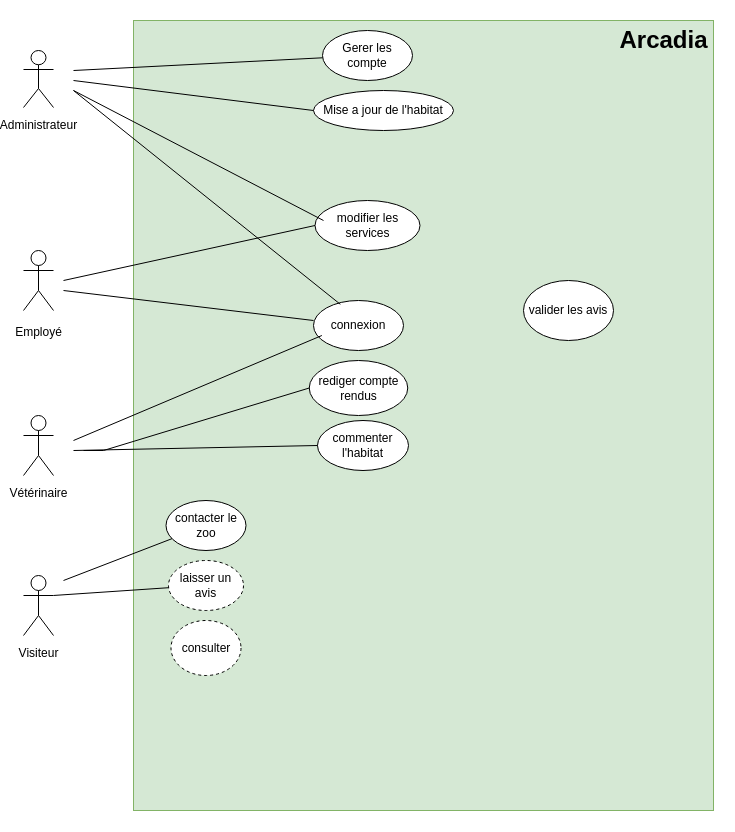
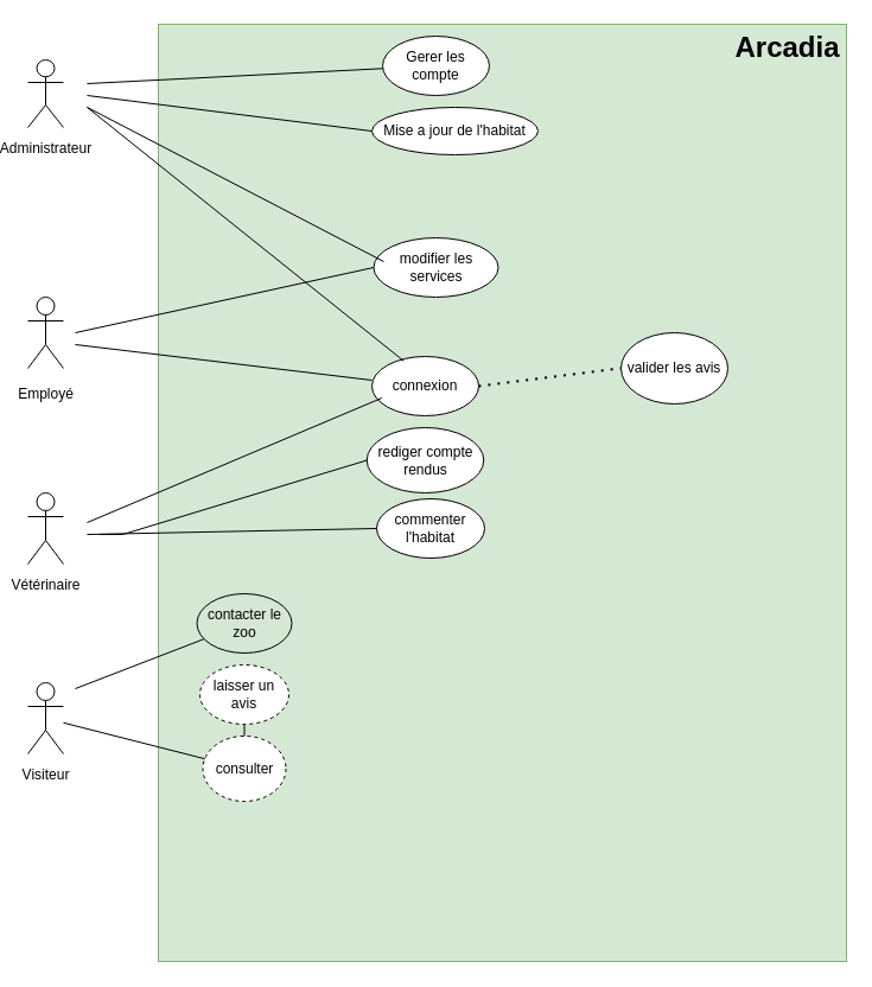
  <mxCell id="0" />
  <mxCell id="1" parent="0" />
  <mxCell id="2" value="" style="rounded=0;whiteSpace=wrap;html=1;fillColor=#d5e8d4;strokeColor=#82b366;" vertex="1" parent="1"><mxGeometry x="130" y="20" width="580" height="790" as="geometry" /></mxCell>
  <mxCell id="3" value="Arcadia" style="text;strokeColor=none;fillColor=none;html=1;fontSize=24;fontStyle=1;verticalAlign=middle;align=center;" vertex="1" parent="1"><mxGeometry x="610" y="20" width="100" height="40" as="geometry" /></mxCell>
  <mxCell id="4" value="consulter" style="ellipse;whiteSpace=wrap;html=1;dashed=1;" vertex="1" parent="1"><mxGeometry x="167.5" y="620" width="70" height="55" as="geometry" /></mxCell>
  <mxCell id="5" value="Administrateur" style="shape=umlActor;verticalLabelPosition=bottom;verticalAlign=top;outlineConnect=0;rotation=0;html=1;spacing=6;" vertex="1" parent="1"><mxGeometry x="20" width="30" height="57" as="geometry" y="50" /></mxCell>
  <mxCell id="6" value="Employé" style="shape=umlActor;verticalLabelPosition=bottom;verticalAlign=top;html=1;outlineConnect=0;spacing=10;" vertex="1" parent="1"><mxGeometry x="20" y="250" width="30" height="60" as="geometry" /></mxCell>
  <mxCell id="7" value="Vétérinaire" style="shape=umlActor;verticalLabelPosition=bottom;verticalAlign=top;html=1;outlineConnect=0;spacing=6;" vertex="1" parent="1"><mxGeometry x="20" y="415" width="30" height="60" as="geometry" /></mxCell>
  <mxCell id="8" value="Visiteur" style="shape=umlActor;verticalLabelPosition=bottom;verticalAlign=top;html=1;outlineConnect=0;spacing=6;" vertex="1" parent="1"><mxGeometry x="20" y="575" width="30" height="60" as="geometry" /></mxCell>
+ <mxCell id="9" value="" style="endArrow=none;html=1;rounded=0;" edge="1" parent="1" source="4" target="8"><mxGeometry width="50" height="50" relative="1" as="geometry"><mxPoint x="340" y="410" as="sourcePoint" /><mxPoint x="390" y="360" as="targetPoint" /><Array as="points" /></mxGeometry></mxCell>
  <mxCell id="10" value="laisser un avis" style="ellipse;whiteSpace=wrap;html=1;dashed=1;" vertex="1" parent="1"><mxGeometry x="165" y="560" width="75" height="50" as="geometry" /></mxCell>
- <mxCell id="11" value="" style="endArrow=none;html=1;rounded=0;entryX=1;entryY=0.333;entryDx=0;entryDy=0;entryPerimeter=0;" edge="1" parent="1" source="10" target="8"><mxGeometry width="50" height="50" relative="1" as="geometry"><mxPoint x="340" y="410" as="sourcePoint" /><mxPoint x="390" y="360" as="targetPoint" /></mxGeometry></mxCell>
- <mxCell id="12" value="contacter le zoo" style="ellipse;whiteSpace=wrap;html=1;" vertex="1" parent="1"><mxGeometry x="162.5" y="500" width="80" height="50" as="geometry" /></mxCell>
+ <mxCell id="11" value="" style="endArrow=none;html=1;rounded=0;" edge="1" parent="1" source="10" target="4"><mxGeometry width="50" height="50" relative="1" as="geometry"><mxPoint x="340" y="410" as="sourcePoint" /><mxPoint x="390" y="360" as="targetPoint" /></mxGeometry></mxCell>
+ <mxCell id="12" value="contacter le zoo" style="ellipse;whiteSpace=wrap;html=1;fillColor=#d5e8d4;" vertex="1" parent="1"><mxGeometry x="162.5" y="500" width="80" height="50" as="geometry" /></mxCell>
  <mxCell id="13" value="" style="endArrow=none;html=1;rounded=0;" edge="1" parent="1" source="12"><mxGeometry width="50" height="50" relative="1" as="geometry"><mxPoint x="340" y="410" as="sourcePoint" /><mxPoint x="60" y="580" as="targetPoint" /></mxGeometry></mxCell>
  <mxCell id="14" value="Gerer les compte" style="ellipse;whiteSpace=wrap;html=1;" vertex="1" parent="1"><mxGeometry x="319" y="30" width="90" height="50" as="geometry" /></mxCell>
  <mxCell id="15" value="" style="endArrow=none;html=1;rounded=0;" edge="1" parent="1" source="14"><mxGeometry width="50" height="50" relative="1" as="geometry"><mxPoint x="340" y="410" as="sourcePoint" /><mxPoint x="70" y="70" as="targetPoint" /></mxGeometry></mxCell>
  <mxCell id="16" value="connexion" style="ellipse;whiteSpace=wrap;html=1;" vertex="1" parent="1"><mxGeometry x="310" y="300" width="90" height="50" as="geometry" /></mxCell>
  <mxCell id="17" value="" style="endArrow=none;html=1;rounded=0;exitX=0;exitY=0.4;exitDx=0;exitDy=0;exitPerimeter=0;" edge="1" parent="1" source="16"><mxGeometry width="50" height="50" relative="1" as="geometry"><mxPoint x="340" y="310" as="sourcePoint" /><mxPoint x="60" y="290" as="targetPoint" /></mxGeometry></mxCell>
  <mxCell id="18" value="" style="endArrow=none;html=1;rounded=0;exitX=0.298;exitY=0.076;exitDx=0;exitDy=0;exitPerimeter=0;" edge="1" parent="1" source="16"><mxGeometry width="50" height="50" relative="1" as="geometry"><mxPoint x="330" y="300" as="sourcePoint" /><mxPoint x="70" y="90" as="targetPoint" /></mxGeometry></mxCell>
  <mxCell id="19" value="" style="endArrow=none;html=1;rounded=0;entryX=0.093;entryY=0.7;entryDx=0;entryDy=0;entryPerimeter=0;" edge="1" parent="1" target="16"><mxGeometry width="50" height="50" relative="1" as="geometry"><mxPoint x="70" y="440" as="sourcePoint" /><mxPoint x="390" y="360" as="targetPoint" /></mxGeometry></mxCell>
  <mxCell id="20" value="valider les avis" style="ellipse;whiteSpace=wrap;html=1;" vertex="1" parent="1"><mxGeometry x="520" y="280" width="90" height="60" as="geometry" /></mxCell>
+ <mxCell id="21" value="" style="endArrow=none;dashed=1;html=1;dashPattern=1 3;strokeWidth=2;rounded=0;entryX=0;entryY=0.5;entryDx=0;entryDy=0;exitX=1;exitY=0.5;exitDx=0;exitDy=0;" edge="1" parent="1" source="16" target="20"><mxGeometry width="50" height="50" relative="1" as="geometry"><mxPoint x="340" y="510" as="sourcePoint" /><mxPoint x="390" y="460" as="targetPoint" /></mxGeometry></mxCell>
  <mxCell id="22" value="Mise a jour de l'habitat" style="ellipse;whiteSpace=wrap;html=1;" vertex="1" parent="1"><mxGeometry x="310" y="90" width="140" height="40" as="geometry" /></mxCell>
  <mxCell id="23" value="" style="endArrow=none;html=1;rounded=0;entryX=0;entryY=0.5;entryDx=0;entryDy=0;" edge="1" parent="1" target="22"><mxGeometry width="50" height="50" relative="1" as="geometry"><mxPoint x="70" y="80" as="sourcePoint" /><mxPoint x="390" y="260" as="targetPoint" /></mxGeometry></mxCell>
  <mxCell id="24" value="modifier les services" style="ellipse;whiteSpace=wrap;html=1;" vertex="1" parent="1"><mxGeometry x="311.5" y="200" width="105" height="50" as="geometry" /></mxCell>
  <mxCell id="25" value="" style="endArrow=none;html=1;rounded=0;entryX=0;entryY=0.5;entryDx=0;entryDy=0;" edge="1" parent="1" target="24"><mxGeometry width="50" height="50" relative="1" as="geometry"><mxPoint x="60" y="280" as="sourcePoint" /><mxPoint x="390" y="260" as="targetPoint" /></mxGeometry></mxCell>
  <mxCell id="26" value="" style="endArrow=none;html=1;rounded=0;entryX=0.081;entryY=0.4;entryDx=0;entryDy=0;entryPerimeter=0;" edge="1" parent="1" target="24"><mxGeometry width="50" height="50" relative="1" as="geometry"><mxPoint x="70" y="90" as="sourcePoint" /><mxPoint x="310" y="220" as="targetPoint" /></mxGeometry></mxCell>
  <mxCell id="27" value="rediger compte rendus" style="ellipse;whiteSpace=wrap;html=1;" vertex="1" parent="1"><mxGeometry x="305.75" y="360" width="98.5" height="55" as="geometry" /></mxCell>
  <mxCell id="28" value="" style="endArrow=none;html=1;rounded=0;entryX=0;entryY=0.5;entryDx=0;entryDy=0;" edge="1" parent="1" target="27"><mxGeometry width="50" height="50" relative="1" as="geometry"><mxPoint x="80" y="450" as="sourcePoint" /><mxPoint x="390" y="260" as="targetPoint" /><Array as="points"><mxPoint x="100" y="450" /></Array></mxGeometry></mxCell>
  <mxCell id="29" value="commenter l'habitat" style="ellipse;whiteSpace=wrap;html=1;" vertex="1" parent="1"><mxGeometry x="314" y="420" width="91" height="50" as="geometry" /></mxCell>
  <mxCell id="30" value="" style="endArrow=none;html=1;rounded=0;entryX=0;entryY=0.5;entryDx=0;entryDy=0;" edge="1" parent="1" target="29"><mxGeometry width="50" height="50" relative="1" as="geometry"><mxPoint x="70" y="450" as="sourcePoint" /><mxPoint x="390" y="260" as="targetPoint" /></mxGeometry></mxCell>
